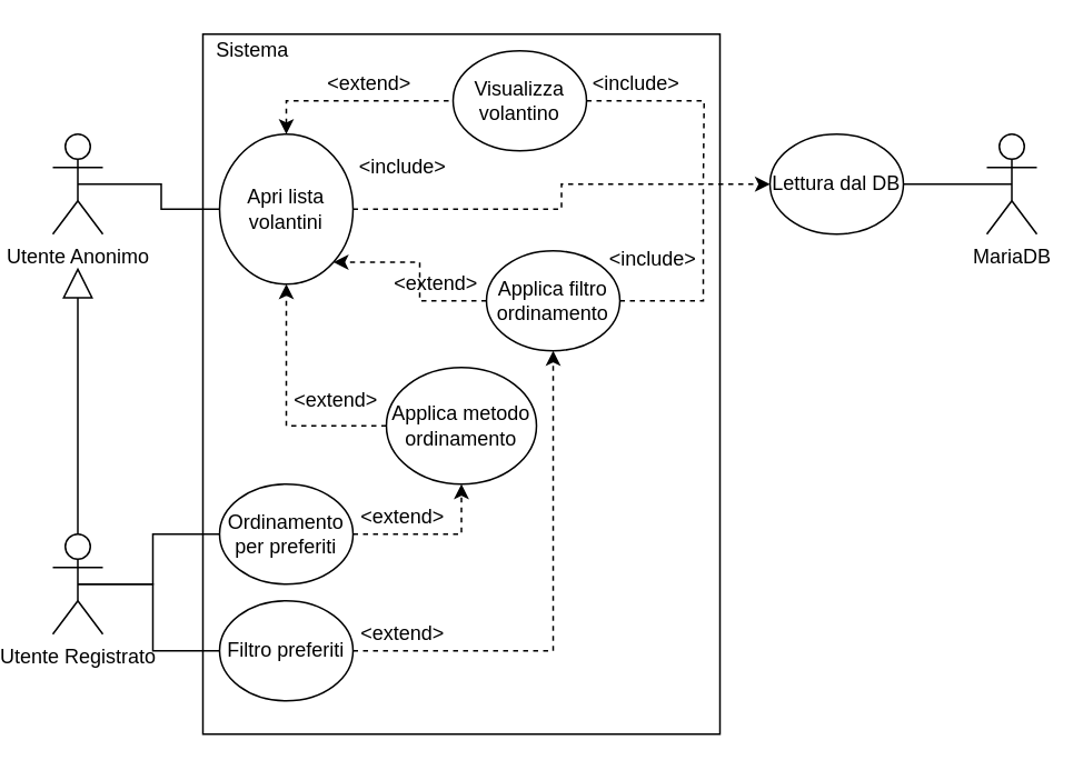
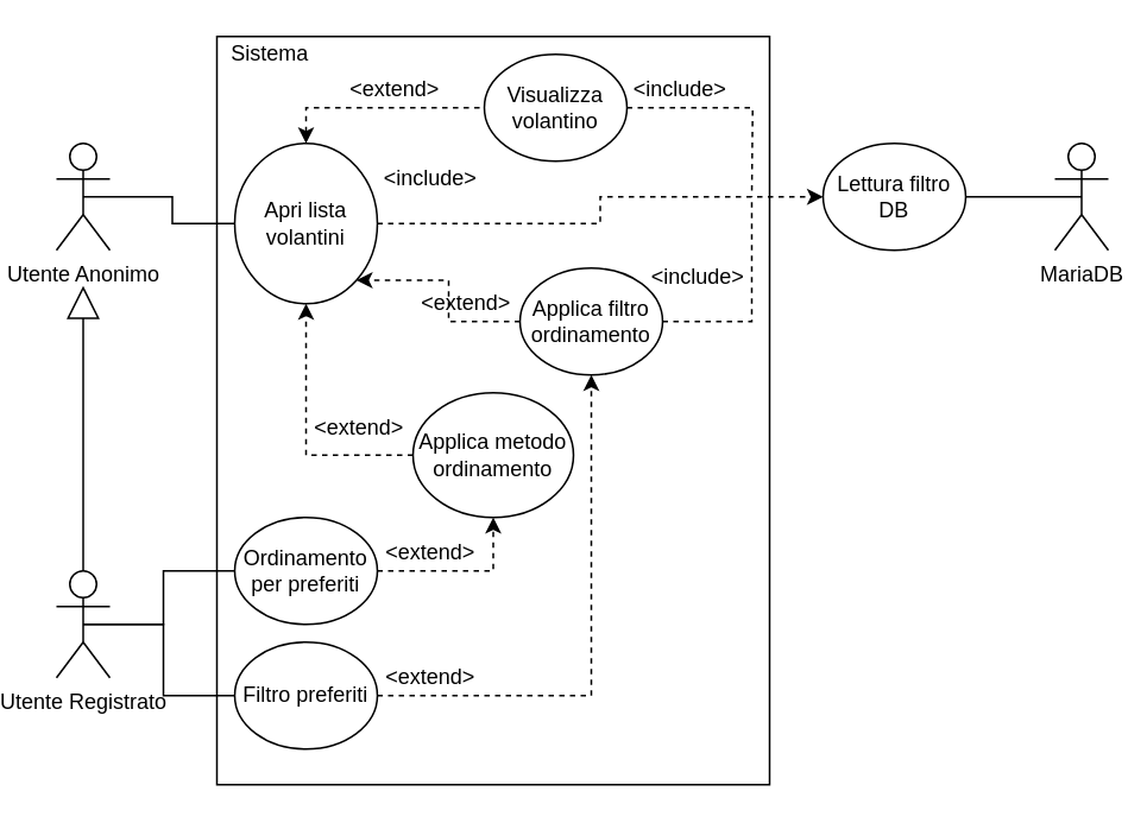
  <mxCell id="0" />
  <mxCell id="1" parent="0" />
  <mxCell id="2" value="" style="rounded=0;whiteSpace=wrap;html=1;" parent="1" vertex="1"><mxGeometry x="110" y="20" width="310" height="420" as="geometry" /></mxCell>
  <mxCell id="3" value="Utente Registrato" style="shape=umlActor;verticalLabelPosition=bottom;verticalAlign=top;html=1;outlineConnect=0;" parent="1" vertex="1"><mxGeometry x="20" y="320" width="30" height="60" as="geometry" /></mxCell>
  <mxCell id="4" style="edgeStyle=orthogonalEdgeStyle;rounded=0;orthogonalLoop=1;jettySize=auto;html=1;exitX=0.5;exitY=0.5;exitDx=0;exitDy=0;exitPerimeter=0;endArrow=none;endFill=0;" parent="1" source="5" target="9" edge="1"><mxGeometry relative="1" as="geometry" /></mxCell>
  <mxCell id="5" value="Utente Anonimo" style="shape=umlActor;verticalLabelPosition=bottom;verticalAlign=top;html=1;outlineConnect=0;" parent="1" vertex="1"><mxGeometry x="20" y="80" width="30" height="60" as="geometry" /></mxCell>
  <mxCell id="6" value="" style="endArrow=block;endSize=16;endFill=0;html=1;exitX=0.5;exitY=0;exitDx=0;exitDy=0;exitPerimeter=0;" parent="1" source="3" edge="1"><mxGeometry width="160" relative="1" as="geometry"><mxPoint x="280" y="290" as="sourcePoint" /><mxPoint x="35" y="160" as="targetPoint" /></mxGeometry></mxCell>
  <mxCell id="7" style="edgeStyle=orthogonalEdgeStyle;rounded=0;orthogonalLoop=1;jettySize=auto;html=1;exitX=1;exitY=0.5;exitDx=0;exitDy=0;dashed=1;startArrow=none;startFill=0;endArrow=classic;endFill=1;" parent="1" source="9" target="21" edge="1"><mxGeometry relative="1" as="geometry" /></mxCell>
  <mxCell id="8" style="edgeStyle=orthogonalEdgeStyle;rounded=0;orthogonalLoop=1;jettySize=auto;html=1;exitX=0.5;exitY=0;exitDx=0;exitDy=0;endArrow=none;endFill=0;dashed=1;startArrow=classic;startFill=1;" edge="1" parent="1" source="9" target="32"><mxGeometry relative="1" as="geometry" /></mxCell>
  <mxCell id="9" value="Apri lista volantini" style="ellipse;whiteSpace=wrap;html=1;" parent="1" vertex="1"><mxGeometry x="120" y="80" width="80" height="90" as="geometry" /></mxCell>
  <mxCell id="10" value="MariaDB" style="shape=umlActor;verticalLabelPosition=bottom;verticalAlign=top;html=1;outlineConnect=0;" parent="1" vertex="1"><mxGeometry x="580" y="80" width="30" height="60" as="geometry" /></mxCell>
  <mxCell id="11" style="edgeStyle=orthogonalEdgeStyle;rounded=0;orthogonalLoop=1;jettySize=auto;html=1;exitX=0;exitY=0.5;exitDx=0;exitDy=0;entryX=1;entryY=1;entryDx=0;entryDy=0;dashed=1;startArrow=none;startFill=0;endArrow=classic;endFill=1;" parent="1" source="13" target="9" edge="1"><mxGeometry relative="1" as="geometry" /></mxCell>
  <mxCell id="12" style="edgeStyle=orthogonalEdgeStyle;rounded=0;orthogonalLoop=1;jettySize=auto;html=1;exitX=1;exitY=0.5;exitDx=0;exitDy=0;dashed=1;startArrow=none;startFill=0;endArrow=none;endFill=0;" parent="1" source="13" edge="1"><mxGeometry relative="1" as="geometry"><mxPoint x="410" y="110" as="targetPoint" /><Array as="points"><mxPoint x="410" y="180" /></Array></mxGeometry></mxCell>
  <mxCell id="13" value="Applica filtro ordinamento" style="ellipse;whiteSpace=wrap;html=1;" parent="1" vertex="1"><mxGeometry x="280" y="150" width="80" height="60" as="geometry" /></mxCell>
  <mxCell id="14" style="edgeStyle=orthogonalEdgeStyle;rounded=0;orthogonalLoop=1;jettySize=auto;html=1;exitX=0;exitY=0.5;exitDx=0;exitDy=0;entryX=0.5;entryY=1;entryDx=0;entryDy=0;dashed=1;" edge="1" parent="1" source="15" target="9"><mxGeometry relative="1" as="geometry" /></mxCell>
  <mxCell id="15" value="Applica metodo ordinamento" style="ellipse;whiteSpace=wrap;html=1;" parent="1" vertex="1"><mxGeometry x="220" y="220" width="90" height="70" as="geometry" /></mxCell>
  <mxCell id="16" style="edgeStyle=orthogonalEdgeStyle;rounded=0;orthogonalLoop=1;jettySize=auto;html=1;exitX=1;exitY=0.5;exitDx=0;exitDy=0;entryX=0.5;entryY=1;entryDx=0;entryDy=0;dashed=1;startArrow=none;startFill=0;endArrow=classic;endFill=1;" parent="1" source="18" target="13" edge="1"><mxGeometry relative="1" as="geometry" /></mxCell>
  <mxCell id="17" style="edgeStyle=orthogonalEdgeStyle;rounded=0;orthogonalLoop=1;jettySize=auto;html=1;exitX=0;exitY=0.5;exitDx=0;exitDy=0;entryX=0.5;entryY=0.5;entryDx=0;entryDy=0;entryPerimeter=0;endArrow=none;endFill=0;" edge="1" parent="1" source="18" target="3"><mxGeometry relative="1" as="geometry"><Array as="points"><mxPoint x="80" y="390" /><mxPoint x="80" y="350" /></Array></mxGeometry></mxCell>
  <mxCell id="18" value="Filtro preferiti" style="ellipse;whiteSpace=wrap;html=1;" parent="1" vertex="1"><mxGeometry x="120" y="360" width="80" height="60" as="geometry" /></mxCell>
  <mxCell id="19" value="&amp;lt;extend&amp;gt;" style="text;html=1;strokeColor=none;fillColor=none;align=center;verticalAlign=middle;whiteSpace=wrap;rounded=0;" parent="1" vertex="1"><mxGeometry x="230" y="160" width="40" height="20" as="geometry" /></mxCell>
  <mxCell id="20" style="edgeStyle=orthogonalEdgeStyle;rounded=0;orthogonalLoop=1;jettySize=auto;html=1;exitX=1;exitY=0.5;exitDx=0;exitDy=0;entryX=0.5;entryY=0.5;entryDx=0;entryDy=0;entryPerimeter=0;startArrow=none;startFill=0;endArrow=none;endFill=0;" parent="1" source="21" target="10" edge="1"><mxGeometry relative="1" as="geometry" /></mxCell>
- <mxCell id="21" value="Lettura dal DB" style="ellipse;whiteSpace=wrap;html=1;" parent="1" vertex="1"><mxGeometry x="450" y="80" width="80" height="60" as="geometry" /></mxCell>
+ <mxCell id="21" value="Lettura filtro DB" style="ellipse;whiteSpace=wrap;html=1;" parent="1" vertex="1"><mxGeometry x="450" y="80" width="80" height="60" as="geometry" /></mxCell>
  <mxCell id="22" value="&amp;lt;include&amp;gt;" style="text;html=1;strokeColor=none;fillColor=none;align=center;verticalAlign=middle;whiteSpace=wrap;rounded=0;" parent="1" vertex="1"><mxGeometry x="210" y="90" width="40" height="20" as="geometry" /></mxCell>
  <mxCell id="23" value="&amp;lt;include&amp;gt;" style="text;html=1;strokeColor=none;fillColor=none;align=center;verticalAlign=middle;whiteSpace=wrap;rounded=0;" parent="1" vertex="1"><mxGeometry x="360" y="145" width="40" height="20" as="geometry" /></mxCell>
  <mxCell id="24" value="Sistema" style="text;html=1;strokeColor=none;fillColor=none;align=center;verticalAlign=middle;whiteSpace=wrap;rounded=0;" parent="1" vertex="1"><mxGeometry x="120" y="20" width="40" height="20" as="geometry" /></mxCell>
  <mxCell id="25" value="&amp;lt;extend&amp;gt;" style="text;html=1;strokeColor=none;fillColor=none;align=center;verticalAlign=middle;whiteSpace=wrap;rounded=0;" parent="1" vertex="1"><mxGeometry x="210" y="370" width="40" height="20" as="geometry" /></mxCell>
  <mxCell id="26" value="&amp;lt;extend&amp;gt;" style="text;html=1;strokeColor=none;fillColor=none;align=center;verticalAlign=middle;whiteSpace=wrap;rounded=0;" vertex="1" parent="1"><mxGeometry x="170" y="230" width="40" height="20" as="geometry" /></mxCell>
  <mxCell id="27" style="edgeStyle=orthogonalEdgeStyle;rounded=0;orthogonalLoop=1;jettySize=auto;html=1;exitX=1;exitY=0.5;exitDx=0;exitDy=0;entryX=0.5;entryY=1;entryDx=0;entryDy=0;dashed=1;" edge="1" parent="1" source="29" target="15"><mxGeometry relative="1" as="geometry" /></mxCell>
  <mxCell id="28" style="edgeStyle=orthogonalEdgeStyle;rounded=0;orthogonalLoop=1;jettySize=auto;html=1;exitX=0;exitY=0.5;exitDx=0;exitDy=0;entryX=0.5;entryY=0.5;entryDx=0;entryDy=0;entryPerimeter=0;endArrow=none;endFill=0;" edge="1" parent="1" source="29" target="3"><mxGeometry relative="1" as="geometry"><Array as="points"><mxPoint x="80" y="320" /><mxPoint x="80" y="350" /></Array></mxGeometry></mxCell>
  <mxCell id="29" value="Ordinamento per preferiti" style="ellipse;whiteSpace=wrap;html=1;" vertex="1" parent="1"><mxGeometry x="120" y="290" width="80" height="60" as="geometry" /></mxCell>
  <mxCell id="30" value="&amp;lt;extend&amp;gt;" style="text;html=1;strokeColor=none;fillColor=none;align=center;verticalAlign=middle;whiteSpace=wrap;rounded=0;" vertex="1" parent="1"><mxGeometry x="210" y="300" width="40" height="20" as="geometry" /></mxCell>
  <mxCell id="31" style="edgeStyle=orthogonalEdgeStyle;rounded=0;orthogonalLoop=1;jettySize=auto;html=1;exitX=1;exitY=0.5;exitDx=0;exitDy=0;dashed=1;startArrow=none;startFill=0;endArrow=none;endFill=0;" edge="1" parent="1" source="32"><mxGeometry relative="1" as="geometry"><mxPoint x="410" y="110" as="targetPoint" /></mxGeometry></mxCell>
  <mxCell id="32" value="Visualizza volantino" style="ellipse;whiteSpace=wrap;html=1;" vertex="1" parent="1"><mxGeometry x="260" y="30" width="80" height="60" as="geometry" /></mxCell>
  <mxCell id="33" value="&amp;lt;extend&amp;gt;" style="text;html=1;strokeColor=none;fillColor=none;align=center;verticalAlign=middle;whiteSpace=wrap;rounded=0;" vertex="1" parent="1"><mxGeometry x="190" y="40" width="40" height="20" as="geometry" /></mxCell>
  <mxCell id="34" value="&amp;lt;include&amp;gt;" style="text;html=1;strokeColor=none;fillColor=none;align=center;verticalAlign=middle;whiteSpace=wrap;rounded=0;" vertex="1" parent="1"><mxGeometry x="350" y="40" width="40" height="20" as="geometry" /></mxCell>
